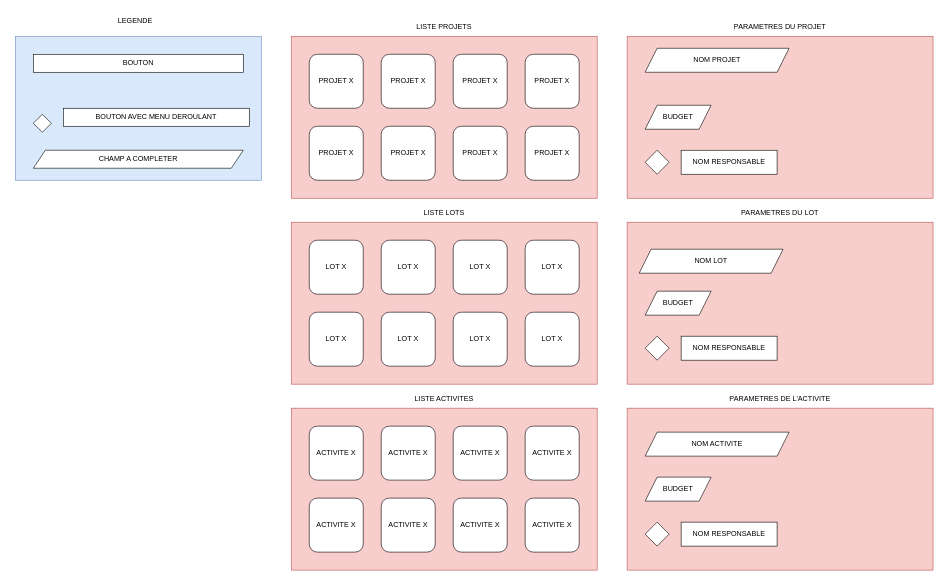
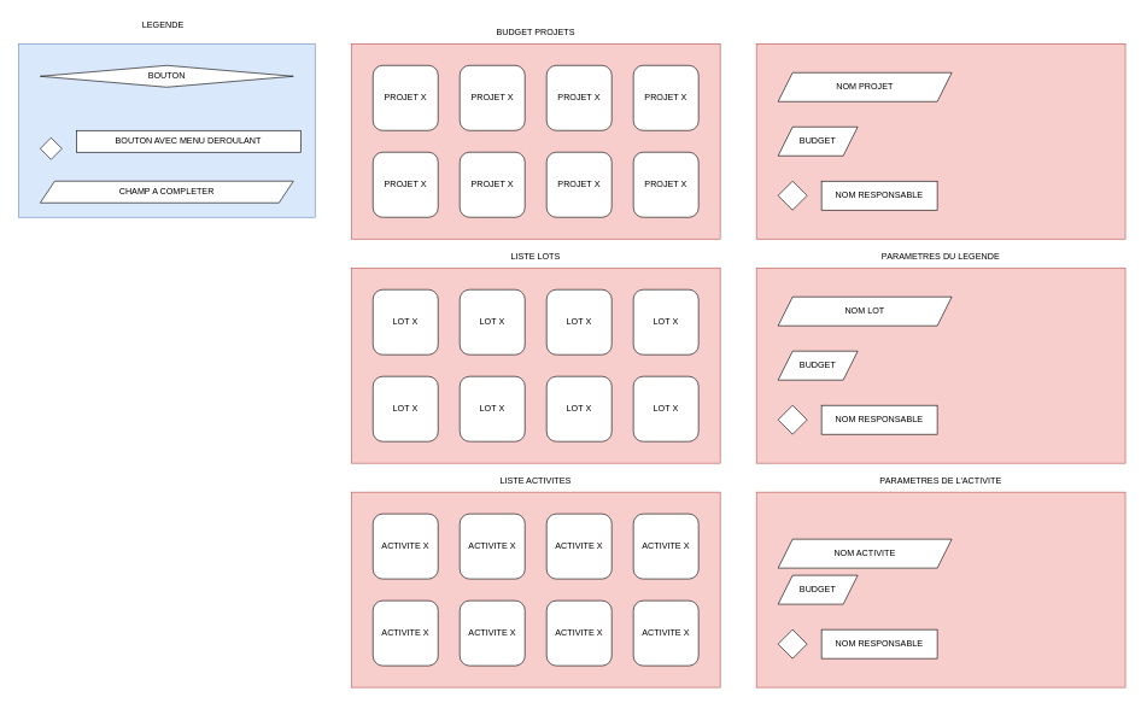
  <mxCell id="0" />
  <mxCell id="1" parent="0" />
  <mxCell id="2" value="" style="rounded=0;whiteSpace=wrap;html=1;fillColor=#f8cecc;strokeColor=#b85450;" parent="1" vertex="1"><mxGeometry x="485" y="60" width="510" height="270" as="geometry" /></mxCell>
  <mxCell id="3" value="PROJET X" style="rounded=1;whiteSpace=wrap;html=1;" parent="1" vertex="1"><mxGeometry x="515" y="90" width="90" height="90" as="geometry" /></mxCell>
  <mxCell id="4" value="PROJET X" style="rounded=1;whiteSpace=wrap;html=1;" parent="1" vertex="1"><mxGeometry x="635" y="90" width="90" height="90" as="geometry" /></mxCell>
  <mxCell id="5" value="PROJET X" style="rounded=1;whiteSpace=wrap;html=1;" parent="1" vertex="1"><mxGeometry x="755" y="90" width="90" height="90" as="geometry" /></mxCell>
  <mxCell id="6" value="PROJET X" style="rounded=1;whiteSpace=wrap;html=1;" parent="1" vertex="1"><mxGeometry x="875" y="90" width="90" height="90" as="geometry" /></mxCell>
  <mxCell id="7" value="PROJET X" style="rounded=1;whiteSpace=wrap;html=1;" parent="1" vertex="1"><mxGeometry x="515" y="210" width="90" height="90" as="geometry" /></mxCell>
  <mxCell id="8" value="PROJET X" style="rounded=1;whiteSpace=wrap;html=1;" parent="1" vertex="1"><mxGeometry x="635" y="210" width="90" height="90" as="geometry" /></mxCell>
  <mxCell id="9" value="PROJET X" style="rounded=1;whiteSpace=wrap;html=1;" parent="1" vertex="1"><mxGeometry x="755" y="210" width="90" height="90" as="geometry" /></mxCell>
  <mxCell id="10" value="PROJET X" style="rounded=1;whiteSpace=wrap;html=1;" parent="1" vertex="1"><mxGeometry x="875" y="210" width="90" height="90" as="geometry" /></mxCell>
- <mxCell id="11" value="LISTE PROJETS" style="text;html=1;align=center;verticalAlign=middle;whiteSpace=wrap;rounded=0;" parent="1" vertex="1"><mxGeometry x="485" y="30" width="510" height="30" as="geometry" /></mxCell>
+ <mxCell id="11" value="BUDGET PROJETS" style="text;html=1;align=center;verticalAlign=middle;whiteSpace=wrap;rounded=0;" parent="1" vertex="1"><mxGeometry x="485" y="30" width="510" height="30" as="geometry" /></mxCell>
  <mxCell id="12" value="" style="rounded=0;whiteSpace=wrap;html=1;fillColor=#f8cecc;strokeColor=#b85450;" parent="1" vertex="1"><mxGeometry x="485" y="370" width="510" height="270" as="geometry" /></mxCell>
  <mxCell id="13" value="LOT X" style="rounded=1;whiteSpace=wrap;html=1;" parent="1" vertex="1"><mxGeometry x="515" y="400" width="90" height="90" as="geometry" /></mxCell>
  <mxCell id="14" value="LISTE LOTS" style="text;html=1;align=center;verticalAlign=middle;whiteSpace=wrap;rounded=0;" parent="1" vertex="1"><mxGeometry x="485" y="340" width="510" height="30" as="geometry" /></mxCell>
  <mxCell id="15" value="" style="rounded=0;whiteSpace=wrap;html=1;fillColor=#f8cecc;strokeColor=#b85450;" parent="1" vertex="1"><mxGeometry x="485" y="680" width="510" height="270" as="geometry" /></mxCell>
  <mxCell id="16" value="ACTIVITE X" style="rounded=1;whiteSpace=wrap;html=1;" parent="1" vertex="1"><mxGeometry x="875" y="830" width="90" height="90" as="geometry" /></mxCell>
  <mxCell id="17" value="LISTE ACTIVITES" style="text;html=1;align=center;verticalAlign=middle;whiteSpace=wrap;rounded=0;" parent="1" vertex="1"><mxGeometry x="485" y="650" width="510" height="30" as="geometry" /></mxCell>
  <mxCell id="18" value="ACTIVITE X" style="rounded=1;whiteSpace=wrap;html=1;" parent="1" vertex="1"><mxGeometry x="755" y="830" width="90" height="90" as="geometry" /></mxCell>
  <mxCell id="19" value="ACTIVITE X" style="rounded=1;whiteSpace=wrap;html=1;" parent="1" vertex="1"><mxGeometry x="635" y="830" width="90" height="90" as="geometry" /></mxCell>
  <mxCell id="20" value="ACTIVITE X" style="rounded=1;whiteSpace=wrap;html=1;" parent="1" vertex="1"><mxGeometry x="635" y="710" width="90" height="90" as="geometry" /></mxCell>
  <mxCell id="21" value="ACTIVITE X" style="rounded=1;whiteSpace=wrap;html=1;" parent="1" vertex="1"><mxGeometry x="515" y="830" width="90" height="90" as="geometry" /></mxCell>
  <mxCell id="22" value="ACTIVITE X" style="rounded=1;whiteSpace=wrap;html=1;" parent="1" vertex="1"><mxGeometry x="515" y="710" width="90" height="90" as="geometry" /></mxCell>
  <mxCell id="23" value="ACTIVITE X" style="rounded=1;whiteSpace=wrap;html=1;" parent="1" vertex="1"><mxGeometry x="755" y="710" width="90" height="90" as="geometry" /></mxCell>
  <mxCell id="24" value="ACTIVITE X" style="rounded=1;whiteSpace=wrap;html=1;" parent="1" vertex="1"><mxGeometry x="875" y="710" width="90" height="90" as="geometry" /></mxCell>
  <mxCell id="25" value="LOT X" style="rounded=1;whiteSpace=wrap;html=1;" parent="1" vertex="1"><mxGeometry x="635" y="400" width="90" height="90" as="geometry" /></mxCell>
  <mxCell id="26" value="LOT X" style="rounded=1;whiteSpace=wrap;html=1;" parent="1" vertex="1"><mxGeometry x="515" y="520" width="90" height="90" as="geometry" /></mxCell>
  <mxCell id="27" value="LOT X" style="rounded=1;whiteSpace=wrap;html=1;" parent="1" vertex="1"><mxGeometry x="635" y="520" width="90" height="90" as="geometry" /></mxCell>
  <mxCell id="28" value="LOT X" style="rounded=1;whiteSpace=wrap;html=1;" parent="1" vertex="1"><mxGeometry x="755" y="400" width="90" height="90" as="geometry" /></mxCell>
  <mxCell id="29" value="LOT X" style="rounded=1;whiteSpace=wrap;html=1;" parent="1" vertex="1"><mxGeometry x="875" y="400" width="90" height="90" as="geometry" /></mxCell>
  <mxCell id="30" value="LOT X" style="rounded=1;whiteSpace=wrap;html=1;" parent="1" vertex="1"><mxGeometry x="755" y="520" width="90" height="90" as="geometry" /></mxCell>
  <mxCell id="31" value="LOT X" style="rounded=1;whiteSpace=wrap;html=1;" parent="1" vertex="1"><mxGeometry x="875" y="520" width="90" height="90" as="geometry" /></mxCell>
  <mxCell id="32" value="" style="rounded=0;whiteSpace=wrap;html=1;fillColor=#f8cecc;strokeColor=#b85450;" parent="1" vertex="1"><mxGeometry x="1045" y="60" width="510" height="270" as="geometry" /></mxCell>
- <mxCell id="33" value="&lt;span style=&quot;background-color: rgb(255, 255, 255);&quot;&gt;PARAMETRES DU PROJET&lt;/span&gt;" style="text;html=1;align=center;verticalAlign=middle;whiteSpace=wrap;rounded=0;" parent="1" vertex="1"><mxGeometry x="1045" y="30" width="510" height="30" as="geometry" /></mxCell>
  <mxCell id="34" value="" style="rounded=0;whiteSpace=wrap;html=1;fillColor=#dae8fc;strokeColor=#6c8ebf;" parent="1" vertex="1"><mxGeometry x="25" y="60" width="410" height="240" as="geometry" /></mxCell>
- <mxCell id="35" value="BOUTON" style="rounded=0;whiteSpace=wrap;html=1;" parent="1" vertex="1"><mxGeometry x="55" y="90" width="350" height="30" as="geometry" /></mxCell>
+ <mxCell id="35" value="BOUTON" style="rhombus;whiteSpace=wrap;html=1;" parent="1" vertex="1"><mxGeometry x="55" y="90" width="350" height="30" as="geometry" /></mxCell>
  <mxCell id="36" value="" style="rhombus;whiteSpace=wrap;html=1;" parent="1" vertex="1"><mxGeometry x="55" y="190" width="30" height="30" as="geometry" /></mxCell>
  <mxCell id="37" value="BOUTON AVEC MENU DEROULANT" style="rounded=0;whiteSpace=wrap;html=1;" parent="1" vertex="1"><mxGeometry x="105" y="180" width="310" height="30" as="geometry" /></mxCell>
  <mxCell id="38" value="CHAMP A COMPLETER" style="shape=parallelogram;perimeter=parallelogramPerimeter;whiteSpace=wrap;html=1;fixedSize=1;" parent="1" vertex="1"><mxGeometry x="55" y="250" width="350" height="30" as="geometry" /></mxCell>
  <mxCell id="39" value="LEGENDE" style="text;html=1;align=center;verticalAlign=middle;whiteSpace=wrap;rounded=0;" parent="1" vertex="1"><mxGeometry x="20" y="20" width="410" height="30" as="geometry" /></mxCell>
- <mxCell id="40" value="NOM PROJET" style="shape=parallelogram;perimeter=parallelogramPerimeter;whiteSpace=wrap;html=1;fixedSize=1;" parent="1" vertex="1"><mxGeometry x="1075" y="80" width="240" height="40" as="geometry" /></mxCell>
+ <mxCell id="40" value="NOM PROJET" style="shape=parallelogram;perimeter=parallelogramPerimeter;whiteSpace=wrap;html=1;fixedSize=1;" parent="1" vertex="1"><mxGeometry x="1075" y="100" width="240" height="40" as="geometry" /></mxCell>
  <mxCell id="41" value="BUDGET" style="shape=parallelogram;perimeter=parallelogramPerimeter;whiteSpace=wrap;html=1;fixedSize=1;" parent="1" vertex="1"><mxGeometry x="1075" y="175" width="110" height="40" as="geometry" /></mxCell>
  <mxCell id="42" value="NOM RESPONSABLE" style="rounded=0;whiteSpace=wrap;html=1;" parent="1" vertex="1"><mxGeometry x="1135" y="250" width="160" height="40" as="geometry" /></mxCell>
  <mxCell id="43" value="" style="rhombus;whiteSpace=wrap;html=1;" parent="1" vertex="1"><mxGeometry x="1075" y="250" width="40" height="40" as="geometry" /></mxCell>
  <mxCell id="44" value="" style="rounded=0;whiteSpace=wrap;html=1;fillColor=#f8cecc;strokeColor=#b85450;" parent="1" vertex="1"><mxGeometry x="1045" y="370" width="510" height="270" as="geometry" /></mxCell>
- <mxCell id="45" value="&lt;span style=&quot;background-color: rgb(255, 255, 255);&quot;&gt;PARAMETRES DU LOT&lt;/span&gt;" style="text;html=1;align=center;verticalAlign=middle;whiteSpace=wrap;rounded=0;" parent="1" vertex="1"><mxGeometry x="1045" y="340" width="510" height="30" as="geometry" /></mxCell>
- <mxCell id="46" value="NOM LOT" style="shape=parallelogram;perimeter=parallelogramPerimeter;whiteSpace=wrap;html=1;fixedSize=1;" parent="1" vertex="1"><mxGeometry x="1065" y="415" width="240" height="40" as="geometry" /></mxCell>
+ <mxCell id="45" value="&lt;span style=&quot;background-color: rgb(255, 255, 255);&quot;&gt;PARAMETRES DU LEGENDE&lt;/span&gt;" style="text;html=1;align=center;verticalAlign=middle;whiteSpace=wrap;rounded=0;" parent="1" vertex="1"><mxGeometry x="1045" y="340" width="510" height="30" as="geometry" /></mxCell>
+ <mxCell id="46" value="NOM LOT" style="shape=parallelogram;perimeter=parallelogramPerimeter;whiteSpace=wrap;html=1;fixedSize=1;" parent="1" vertex="1"><mxGeometry x="1075" y="410" width="240" height="40" as="geometry" /></mxCell>
  <mxCell id="47" value="BUDGET" style="shape=parallelogram;perimeter=parallelogramPerimeter;whiteSpace=wrap;html=1;fixedSize=1;" parent="1" vertex="1"><mxGeometry x="1075" y="485" width="110" height="40" as="geometry" /></mxCell>
  <mxCell id="48" value="NOM RESPONSABLE" style="rounded=0;whiteSpace=wrap;html=1;" parent="1" vertex="1"><mxGeometry x="1135" y="560" width="160" height="40" as="geometry" /></mxCell>
  <mxCell id="49" value="" style="rhombus;whiteSpace=wrap;html=1;" parent="1" vertex="1"><mxGeometry x="1075" y="560" width="40" height="40" as="geometry" /></mxCell>
  <mxCell id="50" value="" style="rounded=0;whiteSpace=wrap;html=1;fillColor=#f8cecc;strokeColor=#b85450;" parent="1" vertex="1"><mxGeometry x="1045" y="680" width="510" height="270" as="geometry" /></mxCell>
  <mxCell id="51" value="&lt;span style=&quot;background-color: rgb(255, 255, 255);&quot;&gt;PARAMETRES DE L'ACTIVITE&lt;/span&gt;" style="text;html=1;align=center;verticalAlign=middle;whiteSpace=wrap;rounded=0;" parent="1" vertex="1"><mxGeometry x="1045" y="650" width="510" height="30" as="geometry" /></mxCell>
- <mxCell id="52" value="NOM ACTIVITE" style="shape=parallelogram;perimeter=parallelogramPerimeter;whiteSpace=wrap;html=1;fixedSize=1;" parent="1" vertex="1"><mxGeometry x="1075" y="720" width="240" height="40" as="geometry" /></mxCell>
+ <mxCell id="52" value="NOM ACTIVITE" style="shape=parallelogram;perimeter=parallelogramPerimeter;whiteSpace=wrap;html=1;fixedSize=1;" parent="1" vertex="1"><mxGeometry x="1075" y="745" width="240" height="40" as="geometry" /></mxCell>
  <mxCell id="53" value="BUDGET" style="shape=parallelogram;perimeter=parallelogramPerimeter;whiteSpace=wrap;html=1;fixedSize=1;" parent="1" vertex="1"><mxGeometry x="1075" y="795" width="110" height="40" as="geometry" /></mxCell>
  <mxCell id="54" value="NOM RESPONSABLE" style="rounded=0;whiteSpace=wrap;html=1;" parent="1" vertex="1"><mxGeometry x="1135" y="870" width="160" height="40" as="geometry" /></mxCell>
  <mxCell id="55" value="" style="rhombus;whiteSpace=wrap;html=1;" parent="1" vertex="1"><mxGeometry x="1075" y="870" width="40" height="40" as="geometry" /></mxCell>
